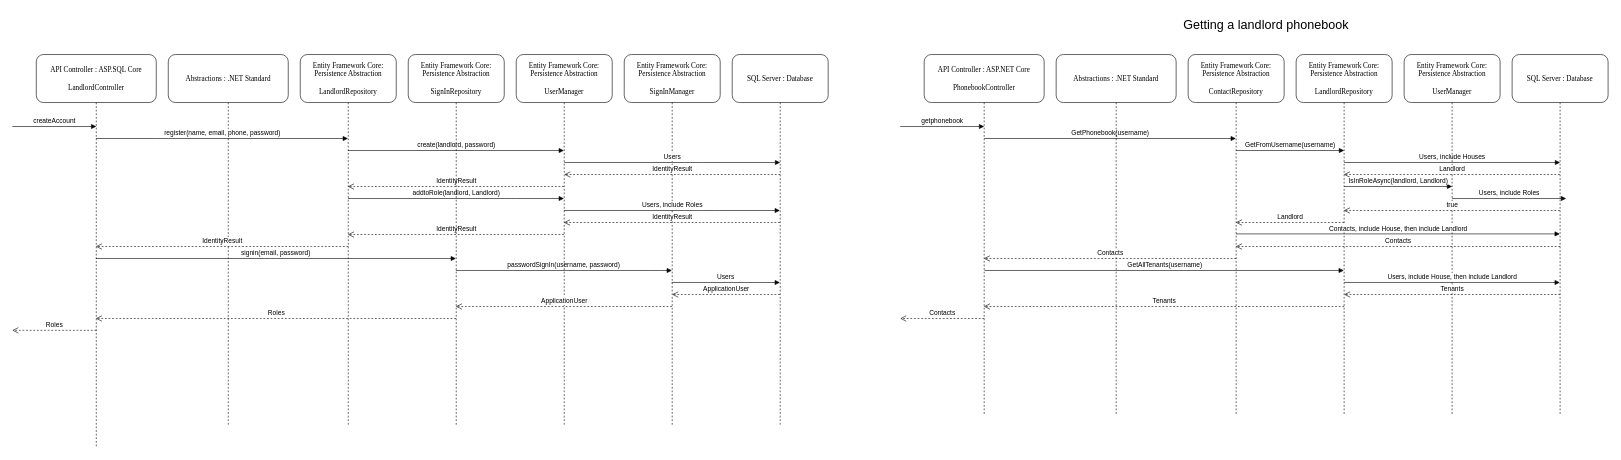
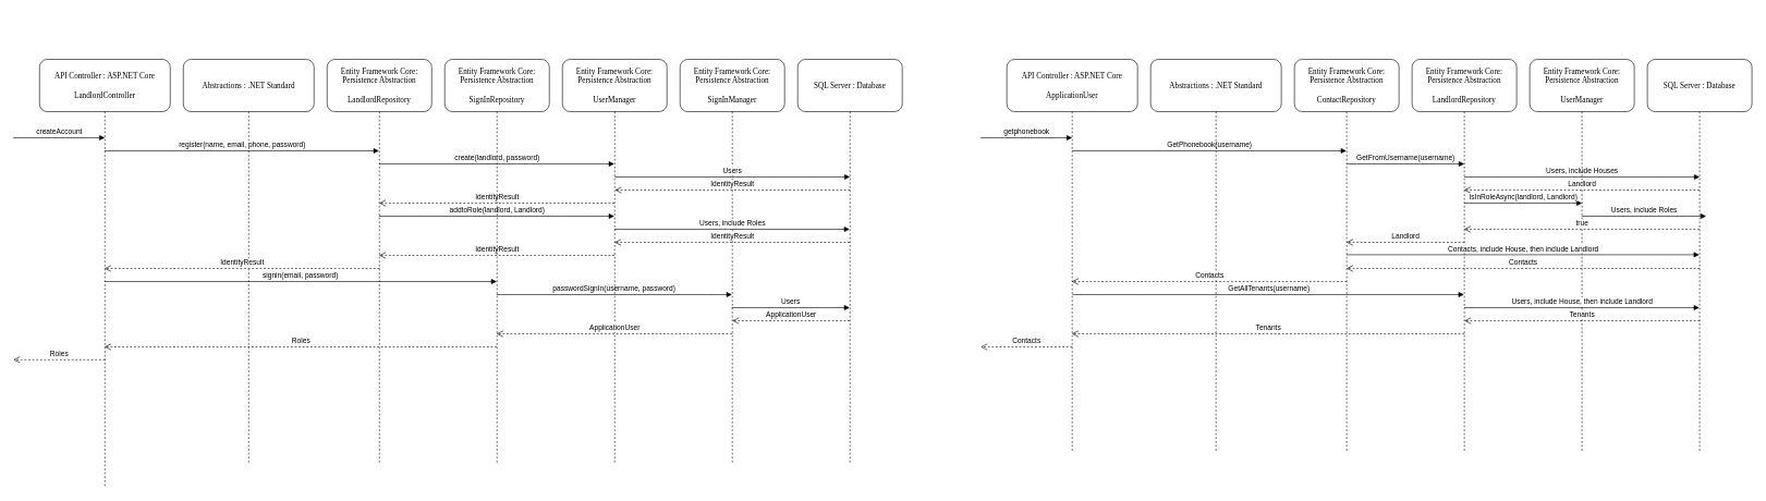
  <mxCell id="0" />
  <mxCell id="1" parent="0" />
  <mxCell id="2" value="GetPhonebook(username)" style="html=1;verticalAlign=bottom;endArrow=block;" edge="1" parent="1" target="20"><mxGeometry width="80" relative="1" as="geometry"><mxPoint x="1640" y="230" as="sourcePoint" /><mxPoint x="1780" y="230" as="targetPoint" /></mxGeometry></mxCell>
- <mxCell id="3" value="API Controller : ASP.SQL Core&lt;br&gt;&lt;br&gt;LandlordController" style="shape=umlLifeline;perimeter=lifelinePerimeter;whiteSpace=wrap;html=1;container=1;collapsible=0;recursiveResize=0;outlineConnect=0;rounded=1;shadow=0;comic=0;labelBackgroundColor=none;strokeColor=#000000;strokeWidth=1;fillColor=#FFFFFF;fontFamily=Verdana;fontSize=12;fontColor=#000000;align=center;size=80;" parent="1" vertex="1"><mxGeometry x="60" y="90" width="200" height="654" as="geometry" /></mxCell>
+ <mxCell id="3" value="API Controller : ASP.NET Core&lt;br&gt;&lt;br&gt;LandlordController" style="shape=umlLifeline;perimeter=lifelinePerimeter;whiteSpace=wrap;html=1;container=1;collapsible=0;recursiveResize=0;outlineConnect=0;rounded=1;shadow=0;comic=0;labelBackgroundColor=none;strokeColor=#000000;strokeWidth=1;fillColor=#FFFFFF;fontFamily=Verdana;fontSize=12;fontColor=#000000;align=center;size=80;" parent="1" vertex="1"><mxGeometry x="60" y="90" width="200" height="654" as="geometry" /></mxCell>
  <mxCell id="4" value="Abstractions : .NET Standard" style="shape=umlLifeline;perimeter=lifelinePerimeter;whiteSpace=wrap;html=1;container=1;collapsible=0;recursiveResize=0;outlineConnect=0;rounded=1;shadow=0;comic=0;labelBackgroundColor=none;strokeColor=#000000;strokeWidth=1;fillColor=#FFFFFF;fontFamily=Verdana;fontSize=12;fontColor=#000000;align=center;size=80;" parent="1" vertex="1"><mxGeometry x="280" y="90" width="200" height="620" as="geometry" /></mxCell>
  <mxCell id="5" value="Entity Framework Core: Persistence Abstraction&lt;br&gt;&lt;br&gt;LandlordRepository" style="shape=umlLifeline;perimeter=lifelinePerimeter;whiteSpace=wrap;html=1;container=1;collapsible=0;recursiveResize=0;outlineConnect=0;rounded=1;shadow=0;comic=0;labelBackgroundColor=none;strokeColor=#000000;strokeWidth=1;fillColor=#FFFFFF;fontFamily=Verdana;fontSize=12;fontColor=#000000;align=center;size=80;" parent="1" vertex="1"><mxGeometry x="500" y="90" width="160" height="620" as="geometry" /></mxCell>
  <mxCell id="6" value="SQL Server : Database" style="shape=umlLifeline;perimeter=lifelinePerimeter;whiteSpace=wrap;html=1;container=1;collapsible=0;recursiveResize=0;outlineConnect=0;rounded=1;shadow=0;comic=0;labelBackgroundColor=none;strokeColor=#000000;strokeWidth=1;fillColor=#FFFFFF;fontFamily=Verdana;fontSize=12;fontColor=#000000;align=center;size=80;" parent="1" vertex="1"><mxGeometry x="1220" y="90" width="160" height="620" as="geometry" /></mxCell>
  <mxCell id="7" value="createAccount" style="html=1;verticalAlign=bottom;endArrow=block;" parent="1" edge="1"><mxGeometry width="80" relative="1" as="geometry"><mxPoint x="20" y="210" as="sourcePoint" /><mxPoint x="160" y="210" as="targetPoint" /></mxGeometry></mxCell>
  <mxCell id="8" value="register(name, email, phone, password)" style="html=1;verticalAlign=bottom;endArrow=block;" parent="1" source="3" target="5" edge="1"><mxGeometry width="80" relative="1" as="geometry"><mxPoint x="184.5" y="251.5" as="sourcePoint" /><mxPoint x="324" y="251.5" as="targetPoint" /><Array as="points"><mxPoint x="270" y="230" /></Array></mxGeometry></mxCell>
  <mxCell id="9" value="create(landlord, password)" style="html=1;verticalAlign=bottom;endArrow=block;" parent="1" edge="1" target="42" source="5"><mxGeometry width="80" relative="1" as="geometry"><mxPoint x="1120" y="250" as="sourcePoint" /><mxPoint x="810" y="250" as="targetPoint" /><Array as="points"><mxPoint x="800" y="250" /></Array></mxGeometry></mxCell>
  <mxCell id="10" value="IdentityResult" style="html=1;verticalAlign=bottom;endArrow=open;dashed=1;endSize=8;" parent="1" edge="1" target="5" source="42"><mxGeometry relative="1" as="geometry"><mxPoint x="1300" y="269.76" as="sourcePoint" /><mxPoint x="1120" y="270" as="targetPoint" /><Array as="points"><mxPoint x="780" y="310" /></Array></mxGeometry></mxCell>
  <mxCell id="11" value="addtoRole(landlord, Landlord)" style="html=1;verticalAlign=bottom;endArrow=block;" parent="1" edge="1" target="42" source="5"><mxGeometry width="80" relative="1" as="geometry"><mxPoint x="1160.5" y="331" as="sourcePoint" /><mxPoint x="1300" y="331" as="targetPoint" /><Array as="points"><mxPoint x="850" y="330" /></Array></mxGeometry></mxCell>
  <mxCell id="12" value="IdentityResult" style="html=1;verticalAlign=bottom;endArrow=open;dashed=1;endSize=8;" parent="1" target="5" edge="1" source="42"><mxGeometry relative="1" as="geometry"><mxPoint x="1300" y="383" as="sourcePoint" /><mxPoint x="640" y="310" as="targetPoint" /><Array as="points"><mxPoint x="750" y="390" /></Array></mxGeometry></mxCell>
  <mxCell id="13" value="signin(email, password)" style="html=1;verticalAlign=bottom;endArrow=block;" parent="1" edge="1"><mxGeometry width="80" relative="1" as="geometry"><mxPoint x="159.324" y="430" as="sourcePoint" /><mxPoint x="759.5" y="430" as="targetPoint" /><Array as="points"><mxPoint x="450" y="430" /></Array></mxGeometry></mxCell>
  <mxCell id="14" value="passwordSignIn(username, password)" style="html=1;verticalAlign=bottom;endArrow=block;" parent="1" edge="1"><mxGeometry width="80" relative="1" as="geometry"><mxPoint x="759.324" y="450" as="sourcePoint" /><mxPoint x="1119.5" y="450" as="targetPoint" /><Array as="points"><mxPoint x="1090" y="450" /></Array></mxGeometry></mxCell>
  <mxCell id="15" value="ApplicationUser" style="html=1;verticalAlign=bottom;endArrow=open;dashed=1;endSize=8;" parent="1" edge="1"><mxGeometry relative="1" as="geometry"><mxPoint x="1299.5" y="490" as="sourcePoint" /><mxPoint x="1120" y="490" as="targetPoint" /><Array as="points"><mxPoint x="1240" y="490" /></Array></mxGeometry></mxCell>
  <mxCell id="16" value="Roles" style="html=1;verticalAlign=bottom;endArrow=open;dashed=1;endSize=8;" parent="1" edge="1"><mxGeometry relative="1" as="geometry"><mxPoint x="759.5" y="530" as="sourcePoint" /><mxPoint x="159.324" y="530" as="targetPoint" /><Array as="points"><mxPoint x="710" y="530" /></Array></mxGeometry></mxCell>
  <mxCell id="17" value="Roles" style="html=1;verticalAlign=bottom;endArrow=open;dashed=1;endSize=8;exitX=0.495;exitY=0.323;exitDx=0;exitDy=0;exitPerimeter=0;" parent="1" edge="1"><mxGeometry relative="1" as="geometry"><mxPoint x="160" y="549.76" as="sourcePoint" /><mxPoint x="20" y="549.76" as="targetPoint" /></mxGeometry></mxCell>
- <mxCell id="18" value="API Controller : ASP.NET Core&lt;br&gt;&lt;br&gt;PhonebookController" style="shape=umlLifeline;perimeter=lifelinePerimeter;whiteSpace=wrap;html=1;container=1;collapsible=0;recursiveResize=0;outlineConnect=0;rounded=1;shadow=0;comic=0;labelBackgroundColor=none;strokeColor=#000000;strokeWidth=1;fillColor=#FFFFFF;fontFamily=Verdana;fontSize=12;fontColor=#000000;align=center;size=80;" vertex="1" parent="1"><mxGeometry x="1540" y="90" width="200" height="600" as="geometry" /></mxCell>
+ <mxCell id="18" value="API Controller : ASP.NET Core&lt;br&gt;&lt;br&gt;ApplicationUser" style="shape=umlLifeline;perimeter=lifelinePerimeter;whiteSpace=wrap;html=1;container=1;collapsible=0;recursiveResize=0;outlineConnect=0;rounded=1;shadow=0;comic=0;labelBackgroundColor=none;strokeColor=#000000;strokeWidth=1;fillColor=#FFFFFF;fontFamily=Verdana;fontSize=12;fontColor=#000000;align=center;size=80;" vertex="1" parent="1"><mxGeometry x="1540" y="90" width="200" height="600" as="geometry" /></mxCell>
  <mxCell id="19" value="Abstractions : .NET Standard" style="shape=umlLifeline;perimeter=lifelinePerimeter;whiteSpace=wrap;html=1;container=1;collapsible=0;recursiveResize=0;outlineConnect=0;rounded=1;shadow=0;comic=0;labelBackgroundColor=none;strokeColor=#000000;strokeWidth=1;fillColor=#FFFFFF;fontFamily=Verdana;fontSize=12;fontColor=#000000;align=center;size=80;" vertex="1" parent="1"><mxGeometry x="1760" y="90" width="200" height="600" as="geometry" /></mxCell>
  <mxCell id="20" value="Entity Framework Core: Persistence Abstraction&lt;br&gt;&lt;br&gt;ContactRepository" style="shape=umlLifeline;perimeter=lifelinePerimeter;whiteSpace=wrap;html=1;container=1;collapsible=0;recursiveResize=0;outlineConnect=0;rounded=1;shadow=0;comic=0;labelBackgroundColor=none;strokeColor=#000000;strokeWidth=1;fillColor=#FFFFFF;fontFamily=Verdana;fontSize=12;fontColor=#000000;align=center;size=80;" vertex="1" parent="1"><mxGeometry x="1980" y="90" width="160" height="600" as="geometry" /></mxCell>
  <mxCell id="21" value="Contacts" style="html=1;verticalAlign=bottom;endArrow=open;dashed=1;endSize=8;fontSize=11;" edge="1" parent="20" target="18"><mxGeometry relative="1" as="geometry"><mxPoint x="80" y="340" as="sourcePoint" /><mxPoint y="340" as="targetPoint" /></mxGeometry></mxCell>
  <mxCell id="22" value="SQL Server : Database" style="shape=umlLifeline;perimeter=lifelinePerimeter;whiteSpace=wrap;html=1;container=1;collapsible=0;recursiveResize=0;outlineConnect=0;rounded=1;shadow=0;comic=0;labelBackgroundColor=none;strokeColor=#000000;strokeWidth=1;fillColor=#FFFFFF;fontFamily=Verdana;fontSize=12;fontColor=#000000;align=center;size=80;" vertex="1" parent="1"><mxGeometry x="2520" y="90" width="160" height="600" as="geometry" /></mxCell>
  <mxCell id="23" value="getphonebook" style="html=1;verticalAlign=bottom;endArrow=block;" edge="1" parent="1"><mxGeometry width="80" relative="1" as="geometry"><mxPoint x="1500" y="210" as="sourcePoint" /><mxPoint x="1640" y="210" as="targetPoint" /></mxGeometry></mxCell>
- <mxCell id="24" value="Getting a landlord phonebook" style="text;html=1;strokeColor=none;fillColor=none;align=center;verticalAlign=middle;whiteSpace=wrap;rounded=0;fontSize=21;" vertex="1" parent="1"><mxGeometry x="1540" y="20" width="1140" height="40" as="geometry" /></mxCell>
  <mxCell id="25" value="Entity Framework Core: Persistence Abstraction&lt;br&gt;&lt;br&gt;LandlordRepository" style="shape=umlLifeline;perimeter=lifelinePerimeter;whiteSpace=wrap;html=1;container=1;collapsible=0;recursiveResize=0;outlineConnect=0;rounded=1;shadow=0;comic=0;labelBackgroundColor=none;strokeColor=#000000;strokeWidth=1;fillColor=#FFFFFF;fontFamily=Verdana;fontSize=12;fontColor=#000000;align=center;size=80;" vertex="1" parent="1"><mxGeometry x="2160" y="90" width="160" height="600" as="geometry" /></mxCell>
  <mxCell id="26" value="GetFromUsername(username)" style="html=1;verticalAlign=bottom;endArrow=block;" edge="1" parent="1"><mxGeometry width="80" relative="1" as="geometry"><mxPoint x="2060" y="250" as="sourcePoint" /><mxPoint x="2240" y="250" as="targetPoint" /></mxGeometry></mxCell>
  <mxCell id="27" value="Users, include Houses" style="html=1;verticalAlign=bottom;endArrow=block;entryX=0.5;entryY=0.25;entryDx=0;entryDy=0;entryPerimeter=0;" edge="1" parent="1"><mxGeometry width="80" relative="1" as="geometry"><mxPoint x="2240" y="270" as="sourcePoint" /><mxPoint x="2600" y="270" as="targetPoint" /></mxGeometry></mxCell>
  <mxCell id="28" value="Entity Framework Core: Persistence Abstraction&lt;br&gt;&lt;br&gt;UserManager" style="shape=umlLifeline;perimeter=lifelinePerimeter;whiteSpace=wrap;html=1;container=1;collapsible=0;recursiveResize=0;outlineConnect=0;rounded=1;shadow=0;comic=0;labelBackgroundColor=none;strokeColor=#000000;strokeWidth=1;fillColor=#FFFFFF;fontFamily=Verdana;fontSize=12;fontColor=#000000;align=center;size=80;" vertex="1" parent="1"><mxGeometry x="2340" y="90" width="160" height="600" as="geometry" /></mxCell>
  <mxCell id="29" value="Landlord" style="html=1;verticalAlign=bottom;endArrow=open;dashed=1;endSize=8;fontSize=11;" edge="1" parent="1" source="22" target="25"><mxGeometry relative="1" as="geometry"><mxPoint x="2600" y="310" as="sourcePoint" /><mxPoint x="2520" y="310" as="targetPoint" /><Array as="points"><mxPoint x="2300" y="290" /></Array></mxGeometry></mxCell>
  <mxCell id="30" value="IsInRoleAsync(landlord, Landlord)" style="html=1;verticalAlign=bottom;endArrow=block;" edge="1" parent="1"><mxGeometry width="80" relative="1" as="geometry"><mxPoint x="2240" y="310" as="sourcePoint" /><mxPoint x="2420" y="310" as="targetPoint" /></mxGeometry></mxCell>
  <mxCell id="31" value="true" style="html=1;verticalAlign=bottom;endArrow=open;dashed=1;endSize=8;fontSize=11;" edge="1" parent="1" source="22" target="25"><mxGeometry relative="1" as="geometry"><mxPoint x="2420" y="330" as="sourcePoint" /><mxPoint x="2340" y="330" as="targetPoint" /><Array as="points"><mxPoint x="2360" y="350" /></Array></mxGeometry></mxCell>
  <mxCell id="32" value="Users, include Roles" style="html=1;verticalAlign=bottom;endArrow=block;" edge="1" parent="1"><mxGeometry width="80" relative="1" as="geometry"><mxPoint x="2420" y="330" as="sourcePoint" /><mxPoint x="2610" y="330" as="targetPoint" /></mxGeometry></mxCell>
  <mxCell id="33" value="Landlord" style="html=1;verticalAlign=bottom;endArrow=open;dashed=1;endSize=8;fontSize=11;" edge="1" parent="1" target="20"><mxGeometry relative="1" as="geometry"><mxPoint x="2240" y="370" as="sourcePoint" /><mxPoint x="2010" y="410" as="targetPoint" /><Array as="points"><mxPoint x="2150" y="370" /></Array></mxGeometry></mxCell>
  <mxCell id="34" value="Contacts, include House, then include Landlord" style="html=1;verticalAlign=bottom;endArrow=block;" edge="1" parent="1" target="22"><mxGeometry width="80" relative="1" as="geometry"><mxPoint x="2060" y="389" as="sourcePoint" /><mxPoint x="2420" y="389" as="targetPoint" /></mxGeometry></mxCell>
  <mxCell id="35" value="Contacts" style="html=1;verticalAlign=bottom;endArrow=open;dashed=1;endSize=8;fontSize=11;" edge="1" parent="1" target="20"><mxGeometry relative="1" as="geometry"><mxPoint x="2600" y="410" as="sourcePoint" /><mxPoint x="2240" y="410" as="targetPoint" /><Array as="points"><mxPoint x="2300.5" y="410" /></Array></mxGeometry></mxCell>
  <mxCell id="36" value="GetAllTenants(username)" style="html=1;verticalAlign=bottom;endArrow=block;" edge="1" parent="1" target="25"><mxGeometry width="80" relative="1" as="geometry"><mxPoint x="1640.5" y="450" as="sourcePoint" /><mxPoint x="2060" y="450" as="targetPoint" /></mxGeometry></mxCell>
  <mxCell id="37" value="Users, include House, then include Landlord" style="html=1;verticalAlign=bottom;endArrow=block;" edge="1" parent="1" target="22"><mxGeometry width="80" relative="1" as="geometry"><mxPoint x="2240" y="470" as="sourcePoint" /><mxPoint x="2430" y="470" as="targetPoint" /></mxGeometry></mxCell>
  <mxCell id="38" value="Tenants" style="html=1;verticalAlign=bottom;endArrow=open;dashed=1;endSize=8;fontSize=11;" edge="1" parent="1"><mxGeometry relative="1" as="geometry"><mxPoint x="2600" y="490" as="sourcePoint" /><mxPoint x="2240" y="490" as="targetPoint" /><Array as="points"><mxPoint x="2300.5" y="490" /></Array></mxGeometry></mxCell>
  <mxCell id="39" value="Tenants" style="html=1;verticalAlign=bottom;endArrow=open;dashed=1;endSize=8;fontSize=11;" edge="1" parent="1" target="18"><mxGeometry relative="1" as="geometry"><mxPoint x="2240" y="510" as="sourcePoint" /><mxPoint x="2160" y="510" as="targetPoint" /></mxGeometry></mxCell>
  <mxCell id="40" value="Contacts" style="html=1;verticalAlign=bottom;endArrow=open;dashed=1;endSize=8;fontSize=11;" edge="1" parent="1"><mxGeometry relative="1" as="geometry"><mxPoint x="1640" y="530" as="sourcePoint" /><mxPoint x="1500" y="530" as="targetPoint" /></mxGeometry></mxCell>
  <mxCell id="41" value="Entity Framework Core: Persistence Abstraction&lt;br&gt;&lt;br&gt;SignInManager" style="shape=umlLifeline;perimeter=lifelinePerimeter;whiteSpace=wrap;html=1;container=1;collapsible=0;recursiveResize=0;outlineConnect=0;rounded=1;shadow=0;comic=0;labelBackgroundColor=none;strokeColor=#000000;strokeWidth=1;fillColor=#FFFFFF;fontFamily=Verdana;fontSize=12;fontColor=#000000;align=center;size=80;" vertex="1" parent="1"><mxGeometry x="1040" y="90" width="160" height="620" as="geometry" /></mxCell>
  <mxCell id="42" value="Entity Framework Core: Persistence Abstraction&lt;br&gt;&lt;br&gt;UserManager" style="shape=umlLifeline;perimeter=lifelinePerimeter;whiteSpace=wrap;html=1;container=1;collapsible=0;recursiveResize=0;outlineConnect=0;rounded=1;shadow=0;comic=0;labelBackgroundColor=none;strokeColor=#000000;strokeWidth=1;fillColor=#FFFFFF;fontFamily=Verdana;fontSize=12;fontColor=#000000;align=center;size=80;" vertex="1" parent="1"><mxGeometry x="860" y="90" width="160" height="620" as="geometry" /></mxCell>
  <mxCell id="43" value="IdentityResult" style="html=1;verticalAlign=bottom;endArrow=open;dashed=1;endSize=8;" edge="1" parent="1"><mxGeometry relative="1" as="geometry"><mxPoint x="580" y="410" as="sourcePoint" /><mxPoint x="159.324" y="410" as="targetPoint" /><Array as="points"><mxPoint x="510.5" y="410" /></Array></mxGeometry></mxCell>
  <mxCell id="44" value="Entity Framework Core: Persistence Abstraction&lt;br&gt;&lt;br&gt;SignInRepository" style="shape=umlLifeline;perimeter=lifelinePerimeter;whiteSpace=wrap;html=1;container=1;collapsible=0;recursiveResize=0;outlineConnect=0;rounded=1;shadow=0;comic=0;labelBackgroundColor=none;strokeColor=#000000;strokeWidth=1;fillColor=#FFFFFF;fontFamily=Verdana;fontSize=12;fontColor=#000000;align=center;size=80;" vertex="1" parent="1"><mxGeometry x="680" y="90" width="160" height="620" as="geometry" /></mxCell>
  <mxCell id="45" value="Users" style="html=1;verticalAlign=bottom;endArrow=block;" edge="1" parent="1"><mxGeometry width="80" relative="1" as="geometry"><mxPoint x="1119" y="470" as="sourcePoint" /><mxPoint x="1299.5" y="470" as="targetPoint" /></mxGeometry></mxCell>
  <mxCell id="46" value="ApplicationUser" style="html=1;verticalAlign=bottom;endArrow=open;dashed=1;endSize=8;" edge="1" parent="1"><mxGeometry relative="1" as="geometry"><mxPoint x="1119.5" y="510" as="sourcePoint" /><mxPoint x="759.324" y="510" as="targetPoint" /><Array as="points"><mxPoint x="1060" y="510" /></Array></mxGeometry></mxCell>
  <mxCell id="47" value="Users" style="html=1;verticalAlign=bottom;endArrow=block;" edge="1" parent="1"><mxGeometry width="80" relative="1" as="geometry"><mxPoint x="940.167" y="270" as="sourcePoint" /><mxPoint x="1300" y="270" as="targetPoint" /><Array as="points"><mxPoint x="1160.5" y="270" /></Array></mxGeometry></mxCell>
  <mxCell id="48" value="IdentityResult" style="html=1;verticalAlign=bottom;endArrow=open;dashed=1;endSize=8;" edge="1" parent="1"><mxGeometry relative="1" as="geometry"><mxPoint x="1300" y="290" as="sourcePoint" /><mxPoint x="940.167" y="290" as="targetPoint" /><Array as="points"><mxPoint x="1140.5" y="290" /></Array></mxGeometry></mxCell>
  <mxCell id="49" value="Users, include Roles" style="html=1;verticalAlign=bottom;endArrow=block;" edge="1" parent="1" source="42" target="6"><mxGeometry width="80" relative="1" as="geometry"><mxPoint x="950.167" y="280" as="sourcePoint" /><mxPoint x="1250" y="280" as="targetPoint" /><Array as="points"><mxPoint x="1180" y="350" /></Array></mxGeometry></mxCell>
  <mxCell id="50" value="IdentityResult" style="html=1;verticalAlign=bottom;endArrow=open;dashed=1;endSize=8;" edge="1" parent="1" source="6" target="42"><mxGeometry relative="1" as="geometry"><mxPoint x="949.5" y="400" as="sourcePoint" /><mxPoint x="589.667" y="400" as="targetPoint" /><Array as="points"><mxPoint x="1120" y="370" /></Array></mxGeometry></mxCell>
